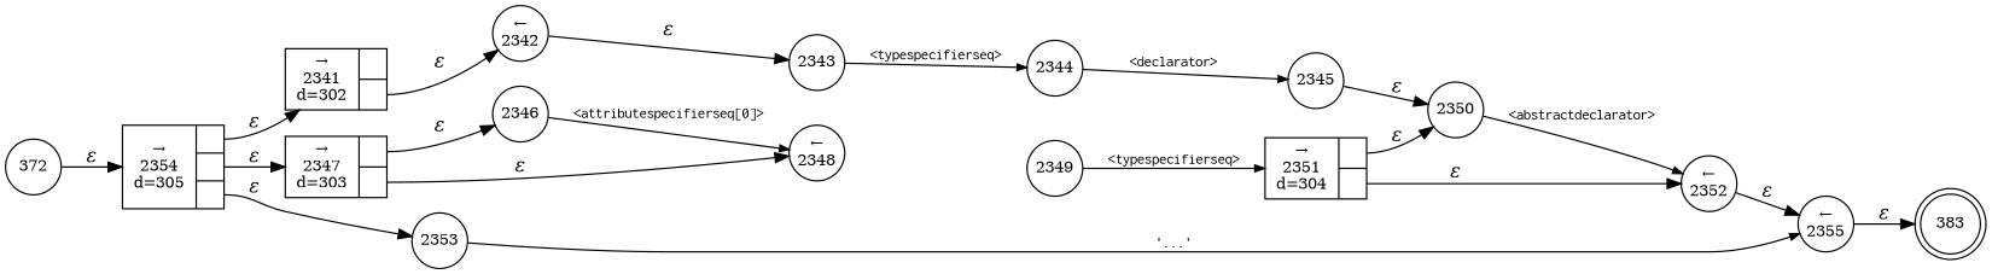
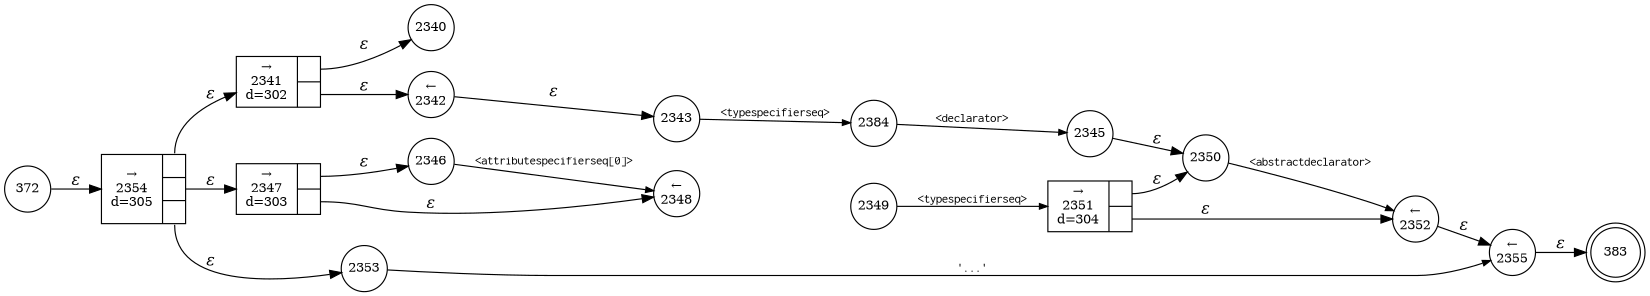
  digraph {
    rankdir=LR
    node [fixedsize=true fontsize=11 shape=circle peripheries=1]
    edge [fontname="Times-Italic"]
    n1 [label=383 shape=doublecircle width=.6 peripheries=""]
+   n2 [label=2340 width=.55]
    n3 [label="&larr;\n2342" width=.55]
    n4 [label=2343 width=.55]
    n5 [fixedsize=false label="{&rarr;\n2341\nd=302|{<p0>|<p1>}}" shape=record]
-   n6 [label=2344 width=.55]
+   n6 [label=2384 width=.55]
    n7 [label=2345 width=.55]
    n8 [label=2350 width=.55]
    n9 [label="&larr;\n2355" width=.55]
    n10 [label=2346 width=.55]
    n11 [label="&larr;\n2348" width=.55]
    n12 [fixedsize=false label="{&rarr;\n2347\nd=303|{<p0>|<p1>}}" shape=record]
    n13 [label=2349 width=.55]
    n14 [fixedsize=false label="{&rarr;\n2351\nd=304|{<p0>|<p1>}}" shape=record]
    n15 [label="&larr;\n2352" width=.55]
    n16 [label=2353 width=.55]
    n17 [fixedsize=false label="{&rarr;\n2354\nd=305|{<p0>|<p1>|<p2>}}" shape=record]
    n18 [label=372 width=.55]
    n3 -> n4 [label="&epsilon;"]
    n4 -> n6 [arrowhead=normal arrowsize=.7 fontname=Courier fontsize=11 label="<typespecifierseq>"]
+   n5 -> n2 [label="&epsilon;" tailport=p0]
    n5 -> n3 [label="&epsilon;" tailport=p1]
    n6 -> n7 [arrowhead=normal arrowsize=.7 fontname=Courier fontsize=11 label="<declarator>"]
    n7 -> n8 [label="&epsilon;"]
    n8 -> n15 [arrowhead=normal arrowsize=.7 fontname=Courier fontsize=11 label="<abstractdeclarator>"]
    n9 -> n1 [label="&epsilon;"]
    n10 -> n11 [arrowhead=normal arrowsize=.7 fontname=Courier fontsize=11 label="<attributespecifierseq[0]>"]
    n12 -> n10 [label="&epsilon;" tailport=p0]
    n12 -> n11 [label="&epsilon;" tailport=p1]
    n13 -> n14 [arrowhead=normal arrowsize=.7 fontname=Courier fontsize=11 label="<typespecifierseq>"]
    n14 -> n8 [label="&epsilon;" tailport=p0]
    n14 -> n15 [label="&epsilon;" tailport=p1]
    n15 -> n9 [label="&epsilon;"]
    n16 -> n9 [arrowhead=normal arrowsize=.7 fontname=Courier fontsize=11 label="'...'"]
    n17 -> n5 [label="&epsilon;" tailport=p0]
    n17 -> n12 [label="&epsilon;" tailport=p1]
    n17 -> n16 [label="&epsilon;" tailport=p2]
    n18 -> n17 [label="&epsilon;"]
  }
